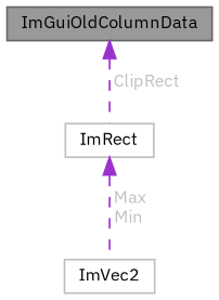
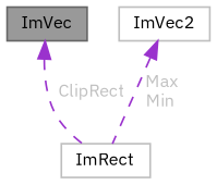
  digraph {
    fontname="IBM Plex Sans"
    node [color=grey75 fillcolor=white fontname="IBM Plex Sans" fontsize=10 shape=box style=filled]
    edge [color=darkorchid3 dir=back fontcolor=grey fontname="IBM Plex Sans" fontsize=10 labelfontname=Helvetica labelfontsize=10 style=dashed]
-   n1 [color=gray40 fillcolor=grey60 fontcolor=black height=0.2 label=ImGuiOldColumnData width=0.4]
+   n1 [color=gray40 fillcolor=grey60 fontcolor=black height=0.2 label=ImVec width=0.4]
    n2 [height=0.2 label=ImRect width=0.4]
    n3 [height=0.2 label=ImVec2 width=0.4]
    n1 -> n2 [label=" ClipRect"]
-   n2 -> n3 [label=" Max\nMin"]
+   n3 -> n2 [label=" Max\nMin"]
  }
